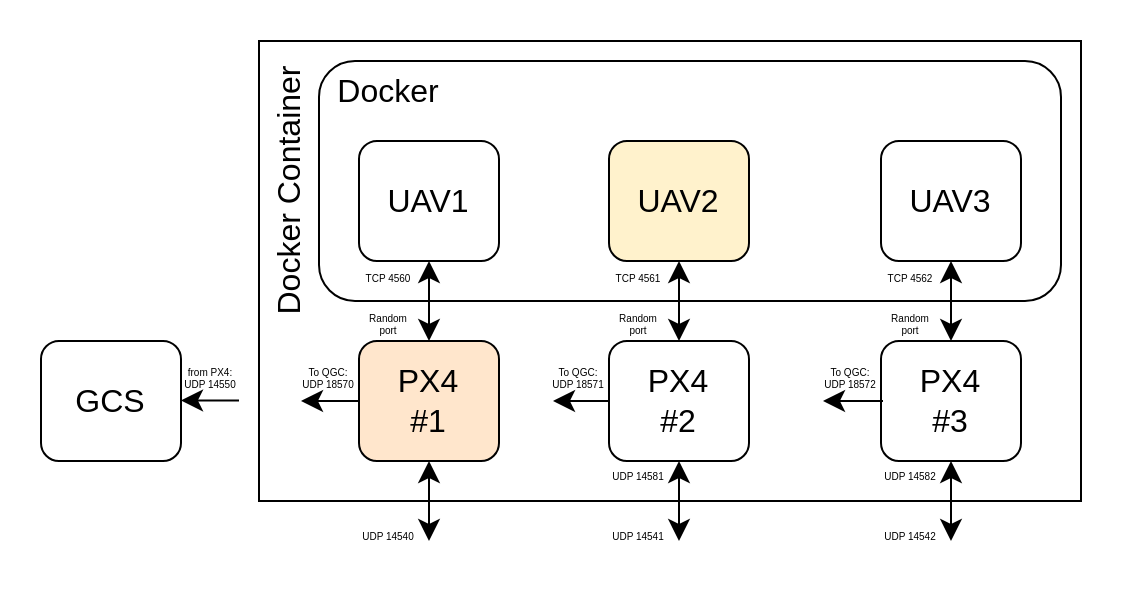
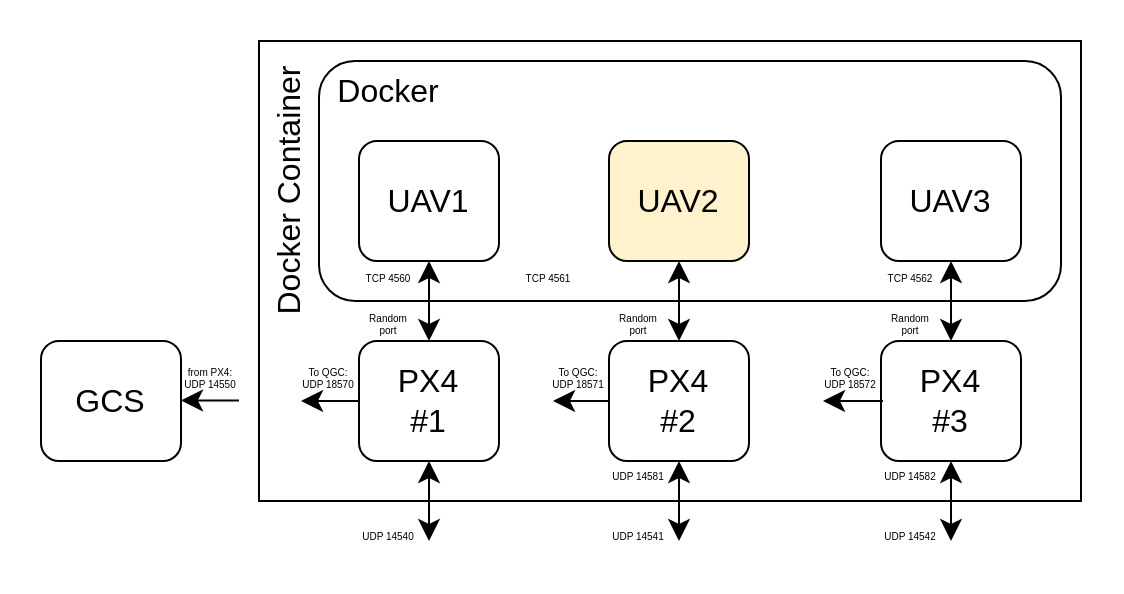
  <mxCell id="0" />
  <mxCell id="1" parent="0" />
  <mxCell id="2" value="" style="rounded=0;whiteSpace=wrap;html=1;fillStyle=auto;fillColor=default;strokeColor=default;" vertex="1" parent="1"><mxGeometry x="129" y="20" width="411" height="230" as="geometry" /></mxCell>
  <mxCell id="3" value="" style="rounded=1;whiteSpace=wrap;html=1;fontSize=16;fillColor=none;" vertex="1" parent="1"><mxGeometry x="159" y="30" width="371" height="120" as="geometry" /></mxCell>
  <mxCell id="4" value="UAV1" style="rounded=1;whiteSpace=wrap;html=1;fontSize=16;" vertex="1" parent="1"><mxGeometry x="179" y="70" width="70" height="60" as="geometry" /></mxCell>
  <mxCell id="5" value="UAV2" style="rounded=1;whiteSpace=wrap;html=1;fontSize=16;fillColor=#fff2cc;" vertex="1" parent="1"><mxGeometry x="304" y="70" width="70" height="60" as="geometry" /></mxCell>
  <mxCell id="6" value="UAV3" style="rounded=1;whiteSpace=wrap;html=1;fontSize=16;" vertex="1" parent="1"><mxGeometry x="440" y="70" width="70" height="60" as="geometry" /></mxCell>
- <mxCell id="7" value="PX4&lt;br&gt;#1" style="rounded=1;whiteSpace=wrap;html=1;fontSize=16;fillColor=#ffe6cc;" vertex="1" parent="1"><mxGeometry x="179" y="170" width="70" height="60" as="geometry" /></mxCell>
+ <mxCell id="7" value="PX4&lt;br&gt;#1" style="rounded=1;whiteSpace=wrap;html=1;fontSize=16;" vertex="1" parent="1"><mxGeometry x="179" y="170" width="70" height="60" as="geometry" /></mxCell>
  <mxCell id="8" value="PX4&lt;br&gt;#2" style="rounded=1;whiteSpace=wrap;html=1;fontSize=16;" vertex="1" parent="1"><mxGeometry x="304" y="170" width="70" height="60" as="geometry" /></mxCell>
  <mxCell id="9" value="PX4&lt;br&gt;#3" style="rounded=1;whiteSpace=wrap;html=1;fontSize=16;" vertex="1" parent="1"><mxGeometry x="440" y="170" width="70" height="60" as="geometry" /></mxCell>
  <mxCell id="10" value="" style="endArrow=classic;startArrow=classic;html=1;rounded=0;fontSize=12;startSize=8;endSize=8;curved=1;entryX=0.5;entryY=0;entryDx=0;entryDy=0;exitX=0.5;exitY=1;exitDx=0;exitDy=0;" edge="1" parent="1" source="5" target="8"><mxGeometry width="50" height="50" relative="1" as="geometry"><mxPoint x="365" y="400" as="sourcePoint" /><mxPoint x="365" y="140" as="targetPoint" /></mxGeometry></mxCell>
  <mxCell id="11" value="" style="endArrow=classic;startArrow=classic;html=1;rounded=0;fontSize=12;startSize=8;endSize=8;curved=1;entryX=0.5;entryY=0;entryDx=0;entryDy=0;exitX=0.5;exitY=1;exitDx=0;exitDy=0;" edge="1" parent="1" source="6" target="9"><mxGeometry width="50" height="50" relative="1" as="geometry"><mxPoint x="364" y="140" as="sourcePoint" /><mxPoint x="364" y="180" as="targetPoint" /></mxGeometry></mxCell>
  <mxCell id="12" value="" style="endArrow=classic;startArrow=classic;html=1;rounded=0;fontSize=12;startSize=8;endSize=8;curved=1;exitX=0.5;exitY=1;exitDx=0;exitDy=0;" edge="1" parent="1" source="4" target="7"><mxGeometry width="50" height="50" relative="1" as="geometry"><mxPoint x="353" y="150" as="sourcePoint" /><mxPoint x="353" y="190" as="targetPoint" /></mxGeometry></mxCell>
  <mxCell id="13" value="Docker" style="text;html=1;strokeColor=none;fillColor=none;align=center;verticalAlign=middle;whiteSpace=wrap;rounded=0;fontSize=16;" vertex="1" parent="1"><mxGeometry x="164" y="30" width="60" height="30" as="geometry" /></mxCell>
  <mxCell id="14" value="Docker Container" style="text;html=1;strokeColor=none;fillColor=none;align=center;verticalAlign=middle;whiteSpace=wrap;rounded=0;fontSize=16;rotation=-90;" vertex="1" parent="1"><mxGeometry x="69" y="80" width="150" height="30" as="geometry" /></mxCell>
  <mxCell id="15" value="" style="endArrow=classic;startArrow=classic;html=1;rounded=0;fontSize=12;startSize=8;endSize=8;curved=1;exitX=0.5;exitY=1;exitDx=0;exitDy=0;" edge="1" parent="1" source="7"><mxGeometry width="50" height="50" relative="1" as="geometry"><mxPoint x="310" y="290" as="sourcePoint" /><mxPoint x="214" y="270" as="targetPoint" /></mxGeometry></mxCell>
  <mxCell id="16" value="" style="endArrow=classic;startArrow=classic;html=1;rounded=0;fontSize=12;startSize=8;endSize=8;curved=1;exitX=0.5;exitY=1;exitDx=0;exitDy=0;" edge="1" parent="1" source="8"><mxGeometry width="50" height="50" relative="1" as="geometry"><mxPoint x="230" y="240" as="sourcePoint" /><mxPoint x="339" y="270" as="targetPoint" /></mxGeometry></mxCell>
  <mxCell id="17" value="" style="endArrow=classic;startArrow=classic;html=1;rounded=0;fontSize=12;startSize=8;endSize=8;curved=1;exitX=0.5;exitY=1;exitDx=0;exitDy=0;" edge="1" parent="1" source="9"><mxGeometry width="50" height="50" relative="1" as="geometry"><mxPoint x="255" y="250" as="sourcePoint" /><mxPoint x="475" y="270" as="targetPoint" /></mxGeometry></mxCell>
  <mxCell id="18" value="TCP 4560" style="text;html=1;strokeColor=none;fillColor=none;align=center;verticalAlign=middle;whiteSpace=wrap;rounded=0;fontSize=5;" vertex="1" parent="1"><mxGeometry x="179" y="130" width="30" height="15" as="geometry" /></mxCell>
- <mxCell id="19" value="TCP 4561" style="text;html=1;strokeColor=none;fillColor=none;align=center;verticalAlign=middle;whiteSpace=wrap;rounded=0;fontSize=5;" vertex="1" parent="1"><mxGeometry x="304" y="130" width="30" height="15" as="geometry" /></mxCell>
+ <mxCell id="19" value="TCP 4561" style="text;html=1;strokeColor=none;fillColor=none;align=center;verticalAlign=middle;whiteSpace=wrap;rounded=0;fontSize=5;" vertex="1" parent="1"><mxGeometry x="259" y="130" width="30" height="15" as="geometry" /></mxCell>
  <mxCell id="20" value="Random port" style="text;html=1;strokeColor=none;fillColor=none;align=center;verticalAlign=middle;whiteSpace=wrap;rounded=0;fontSize=5;" vertex="1" parent="1"><mxGeometry x="179" y="153" width="30" height="15" as="geometry" /></mxCell>
  <mxCell id="21" value="Random port" style="text;html=1;strokeColor=none;fillColor=none;align=center;verticalAlign=middle;whiteSpace=wrap;rounded=0;fontSize=5;" vertex="1" parent="1"><mxGeometry x="304" y="153" width="30" height="15" as="geometry" /></mxCell>
  <mxCell id="22" value="TCP 4562" style="text;html=1;strokeColor=none;fillColor=none;align=center;verticalAlign=middle;whiteSpace=wrap;rounded=0;fontSize=5;" vertex="1" parent="1"><mxGeometry x="440" y="130" width="30" height="15" as="geometry" /></mxCell>
  <mxCell id="23" value="Random port" style="text;html=1;strokeColor=none;fillColor=none;align=center;verticalAlign=middle;whiteSpace=wrap;rounded=0;fontSize=5;" vertex="1" parent="1"><mxGeometry x="440" y="153" width="30" height="15" as="geometry" /></mxCell>
  <mxCell id="24" value="" style="endArrow=classic;html=1;rounded=0;fontSize=12;startSize=8;endSize=8;curved=1;exitX=0;exitY=0.5;exitDx=0;exitDy=0;" edge="1" parent="1" source="7"><mxGeometry width="50" height="50" relative="1" as="geometry"><mxPoint x="179" y="199.81" as="sourcePoint" /><mxPoint x="150" y="200" as="targetPoint" /></mxGeometry></mxCell>
  <mxCell id="25" value="To QGC:&lt;br&gt;UDP 18570" style="text;html=1;strokeColor=none;fillColor=none;align=center;verticalAlign=middle;whiteSpace=wrap;rounded=0;fontSize=5;" vertex="1" parent="1"><mxGeometry x="149" y="180" width="30" height="15" as="geometry" /></mxCell>
  <mxCell id="26" value="To QGC:&lt;br&gt;UDP 18571" style="text;html=1;strokeColor=none;fillColor=none;align=center;verticalAlign=middle;whiteSpace=wrap;rounded=0;fontSize=5;" vertex="1" parent="1"><mxGeometry x="274" y="180" width="30" height="15" as="geometry" /></mxCell>
  <mxCell id="27" value="" style="endArrow=classic;html=1;rounded=0;fontSize=12;startSize=8;endSize=8;curved=1;exitX=0;exitY=0.5;exitDx=0;exitDy=0;" edge="1" parent="1" source="8"><mxGeometry width="50" height="50" relative="1" as="geometry"><mxPoint x="304" y="200" as="sourcePoint" /><mxPoint x="276" y="200" as="targetPoint" /></mxGeometry></mxCell>
  <mxCell id="28" value="" style="endArrow=classic;html=1;rounded=0;fontSize=12;startSize=8;endSize=8;curved=1;" edge="1" parent="1"><mxGeometry width="50" height="50" relative="1" as="geometry"><mxPoint x="441" y="200" as="sourcePoint" /><mxPoint x="411" y="200" as="targetPoint" /></mxGeometry></mxCell>
  <mxCell id="29" value="To QGC:&lt;br&gt;UDP 18572" style="text;html=1;strokeColor=none;fillColor=none;align=center;verticalAlign=middle;whiteSpace=wrap;rounded=0;fontSize=5;" vertex="1" parent="1"><mxGeometry x="410" y="180" width="30" height="15" as="geometry" /></mxCell>
  <mxCell id="30" value="GCS" style="rounded=1;whiteSpace=wrap;html=1;fontSize=16;" vertex="1" parent="1"><mxGeometry x="20" y="170" width="70" height="60" as="geometry" /></mxCell>
  <mxCell id="31" value="" style="endArrow=classic;html=1;rounded=0;fontSize=12;startSize=8;endSize=8;curved=1;exitX=0;exitY=0.5;exitDx=0;exitDy=0;" edge="1" parent="1"><mxGeometry width="50" height="50" relative="1" as="geometry"><mxPoint x="119" y="199.71" as="sourcePoint" /><mxPoint x="90" y="199.71" as="targetPoint" /></mxGeometry></mxCell>
  <mxCell id="32" value="from PX4:&lt;br&gt;UDP 14550" style="text;html=1;strokeColor=none;fillColor=none;align=center;verticalAlign=middle;whiteSpace=wrap;rounded=0;fontSize=5;" vertex="1" parent="1"><mxGeometry x="90" y="180" width="30" height="15" as="geometry" /></mxCell>
  <mxCell id="33" value="UDP 14540&lt;span style=&quot;background-color: transparent; color: rgb(255, 255, 255); font-family: source-code-pro, Menlo, Monaco, Consolas, &amp;quot;Courier New&amp;quot;, monospace; font-size: 0.85em; text-align: left;&quot;&gt;&lt;/span&gt;" style="text;html=1;strokeColor=none;fillColor=none;align=center;verticalAlign=middle;whiteSpace=wrap;rounded=0;fontSize=5;" vertex="1" parent="1"><mxGeometry x="179" y="260" width="30" height="15" as="geometry" /></mxCell>
  <mxCell id="34" value="UDP 14581&lt;span style=&quot;background-color: transparent; color: rgb(255, 255, 255); font-family: source-code-pro, Menlo, Monaco, Consolas, &amp;quot;Courier New&amp;quot;, monospace; font-size: 0.85em; text-align: left;&quot;&gt;&lt;/span&gt;" style="text;html=1;strokeColor=none;fillColor=none;align=center;verticalAlign=middle;whiteSpace=wrap;rounded=0;fontSize=5;" vertex="1" parent="1"><mxGeometry x="304" y="230" width="30" height="15" as="geometry" /></mxCell>
  <mxCell id="35" value="UDP 14541&lt;span style=&quot;background-color: transparent; color: rgb(255, 255, 255); font-family: source-code-pro, Menlo, Monaco, Consolas, &amp;quot;Courier New&amp;quot;, monospace; font-size: 0.85em; text-align: left;&quot;&gt;&lt;/span&gt;" style="text;html=1;strokeColor=none;fillColor=none;align=center;verticalAlign=middle;whiteSpace=wrap;rounded=0;fontSize=5;" vertex="1" parent="1"><mxGeometry x="304" y="260" width="30" height="15" as="geometry" /></mxCell>
  <mxCell id="36" value="UDP 14582&lt;span style=&quot;background-color: transparent; color: rgb(255, 255, 255); font-family: source-code-pro, Menlo, Monaco, Consolas, &amp;quot;Courier New&amp;quot;, monospace; font-size: 0.85em; text-align: left;&quot;&gt;&lt;/span&gt;" style="text;html=1;strokeColor=none;fillColor=none;align=center;verticalAlign=middle;whiteSpace=wrap;rounded=0;fontSize=5;" vertex="1" parent="1"><mxGeometry x="440" y="230" width="30" height="15" as="geometry" /></mxCell>
  <mxCell id="37" value="UDP 14542&lt;span style=&quot;background-color: transparent; color: rgb(255, 255, 255); font-family: source-code-pro, Menlo, Monaco, Consolas, &amp;quot;Courier New&amp;quot;, monospace; font-size: 0.85em; text-align: left;&quot;&gt;&lt;/span&gt;" style="text;html=1;strokeColor=none;fillColor=none;align=center;verticalAlign=middle;whiteSpace=wrap;rounded=0;fontSize=5;" vertex="1" parent="1"><mxGeometry x="440" y="260" width="30" height="15" as="geometry" /></mxCell>
